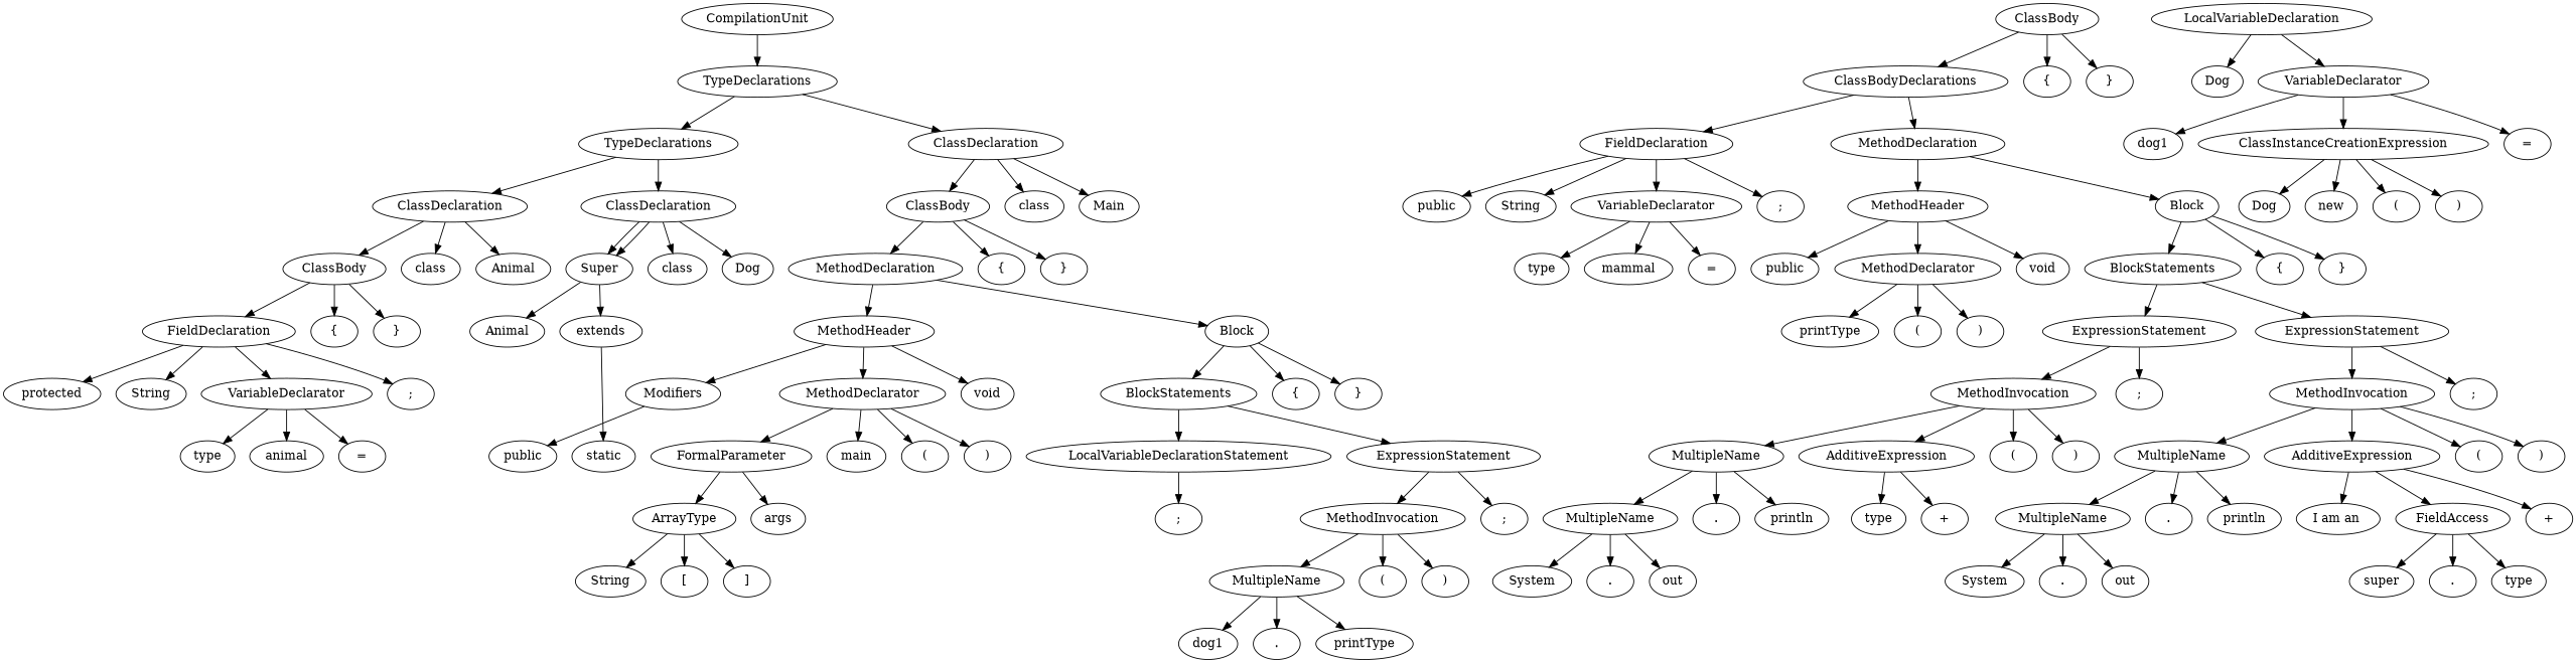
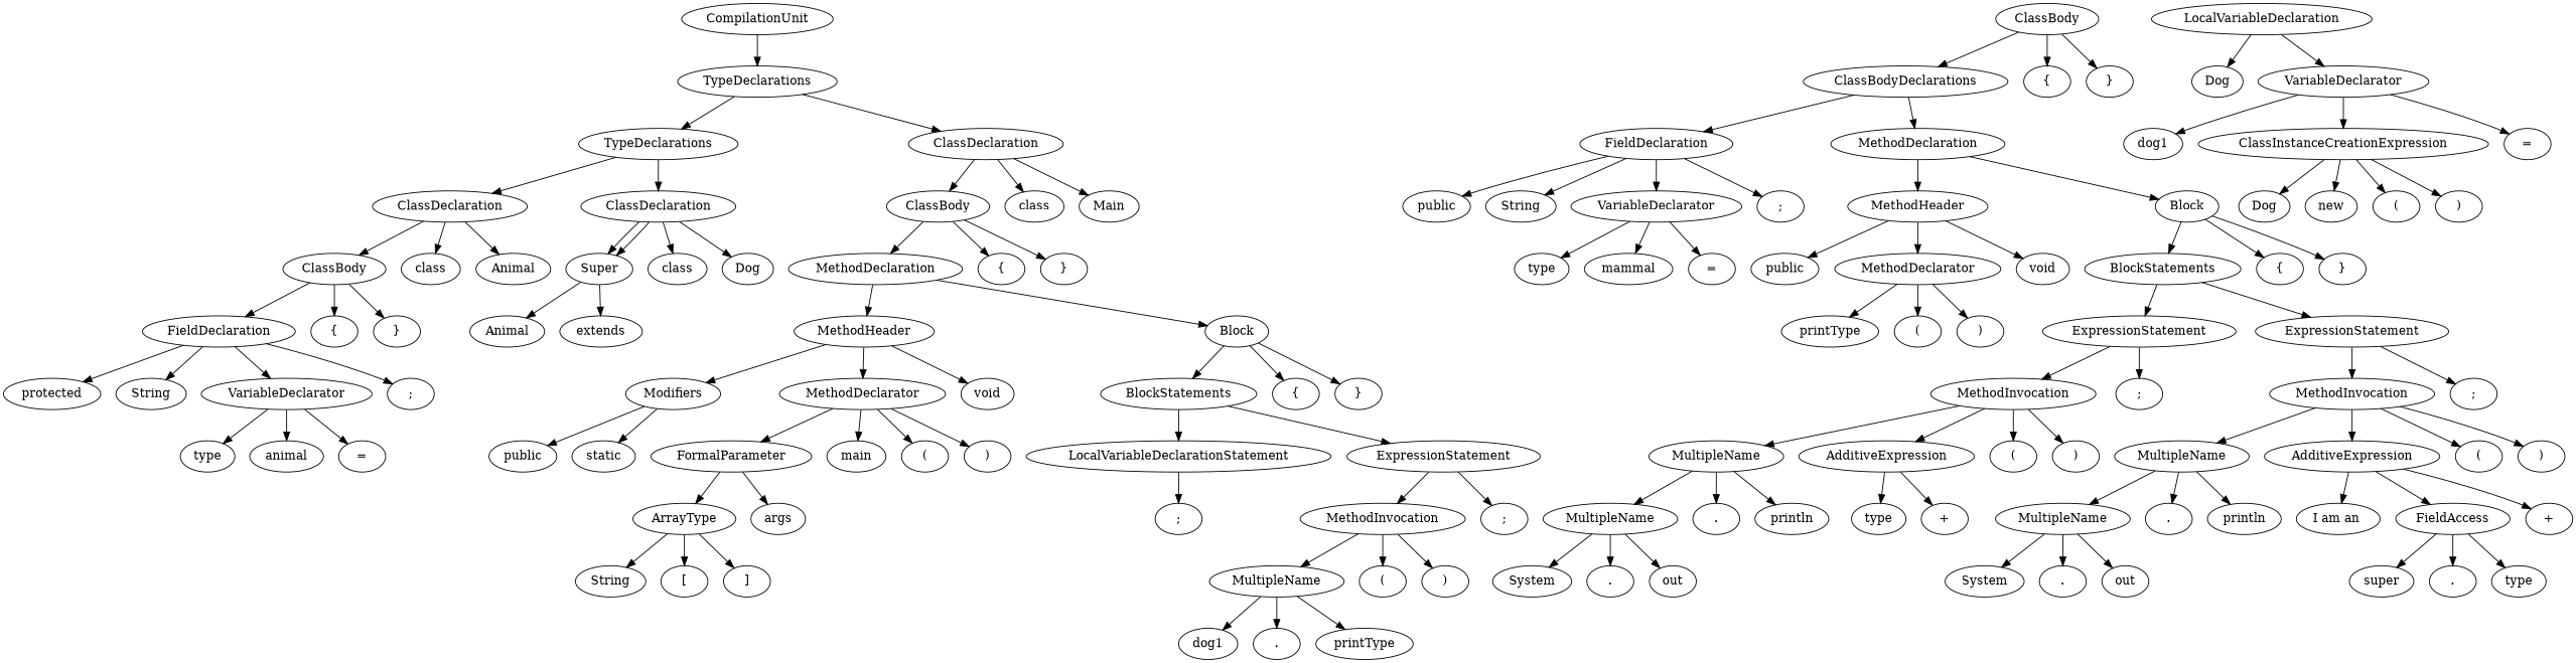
  digraph {
    ordering=out
    n1 [label=protected]
    n2 [label=String]
    n3 [label=type]
    n4 [label=animal]
    n5 [label="="]
    n6 [label=VariableDeclarator]
    n7 [label=";"]
    n8 [label=FieldDeclaration]
    n9 [label="{"]
    n10 [label="}"]
    n11 [label=ClassBody]
    n12 [label=class]
    n13 [label=Animal]
    n14 [label=ClassDeclaration]
    n15 [label=Animal]
    n16 [label=extends]
    n17 [label=Super]
    n18 [label=public]
    n19 [label=String]
    n20 [label=type]
    n21 [label=mammal]
    n22 [label="="]
    n23 [label=VariableDeclarator]
    n24 [label=";"]
    n25 [label=FieldDeclaration]
    n26 [label=public]
    n27 [label=printType]
    n28 [label="("]
    n29 [label=")"]
    n30 [label=MethodDeclarator]
    n31 [label=void]
    n32 [label=MethodHeader]
    n33 [label=System]
    n34 [label="."]
    n35 [label=out]
    n36 [label=MultipleName]
    n37 [label="."]
    n38 [label=println]
    n39 [label=MultipleName]
    n40 [label=type]
    n41 [label="+"]
    n42 [label=AdditiveExpression]
    n43 [label="("]
    n44 [label=")"]
    n45 [label=MethodInvocation]
    n46 [label=";"]
    n47 [label=ExpressionStatement]
    n48 [label=System]
    n49 [label="."]
    n50 [label=out]
    n51 [label=MultipleName]
    n52 [label="."]
    n53 [label=println]
    n54 [label=MultipleName]
    n55 [label="I am an "]
    n56 [label=super]
    n57 [label="."]
    n58 [label=type]
    n59 [label=FieldAccess]
    n60 [label="+"]
    n61 [label=AdditiveExpression]
    n62 [label="("]
    n63 [label=")"]
    n64 [label=MethodInvocation]
    n65 [label=";"]
    n66 [label=ExpressionStatement]
    n67 [label=BlockStatements]
    n68 [label="{"]
    n69 [label="}"]
    n70 [label=Block]
    n71 [label=MethodDeclaration]
    n72 [label=ClassBodyDeclarations]
    n73 [label="{"]
    n74 [label="}"]
    n75 [label=ClassBody]
    n76 [label=class]
    n77 [label=Dog]
    n78 [label=ClassDeclaration]
    n79 [label=TypeDeclarations]
    n80 [label=public]
    n81 [label=static]
    n82 [label=Modifiers]
    n83 [label=String]
    n84 [label="["]
    n85 [label="]"]
    n86 [label=ArrayType]
    n87 [label=args]
    n88 [label=FormalParameter]
    n89 [label=main]
    n90 [label="("]
    n91 [label=")"]
    n92 [label=MethodDeclarator]
    n93 [label=void]
    n94 [label=MethodHeader]
    n95 [label=Dog]
    n96 [label=dog1]
    n97 [label=Dog]
    n98 [label=new]
    n99 [label="("]
    n100 [label=")"]
    n101 [label=ClassInstanceCreationExpression]
    n102 [label="="]
    n103 [label=VariableDeclarator]
    n104 [label=LocalVariableDeclaration]
    n105 [label=";"]
    n106 [label=LocalVariableDeclarationStatement]
    n107 [label=dog1]
    n108 [label="."]
    n109 [label=printType]
    n110 [label=MultipleName]
    n111 [label="("]
    n112 [label=")"]
    n113 [label=MethodInvocation]
    n114 [label=";"]
    n115 [label=ExpressionStatement]
    n116 [label=BlockStatements]
    n117 [label="{"]
    n118 [label="}"]
    n119 [label=Block]
    n120 [label=MethodDeclaration]
    n121 [label="{"]
    n122 [label="}"]
    n123 [label=ClassBody]
    n124 [label=class]
    n125 [label=Main]
    n126 [label=ClassDeclaration]
    n127 [label=TypeDeclarations]
    n128 [label=CompilationUnit]
    n6 -> n3
    n6 -> n4
    n6 -> n5
    n8 -> n1
    n8 -> n2
    n8 -> n6
    n8 -> n7
    n11 -> n8
    n11 -> n9
    n11 -> n10
    n14 -> n11
    n14 -> n12
    n14 -> n13
    n17 -> n15
    n17 -> n16
    n23 -> n20
    n23 -> n21
    n23 -> n22
    n25 -> n18
    n25 -> n19
    n25 -> n23
    n25 -> n24
    n30 -> n27
    n30 -> n28
    n30 -> n29
    n32 -> n26
    n32 -> n30
    n32 -> n31
    n36 -> n33
    n36 -> n34
    n36 -> n35
    n39 -> n36
    n39 -> n37
    n39 -> n38
    n42 -> n40
    n42 -> n41
    n45 -> n39
    n45 -> n42
    n45 -> n43
    n45 -> n44
    n47 -> n45
    n47 -> n46
    n51 -> n48
    n51 -> n49
    n51 -> n50
    n54 -> n51
    n54 -> n52
    n54 -> n53
    n59 -> n56
    n59 -> n57
    n59 -> n58
    n61 -> n55
    n61 -> n59
    n61 -> n60
    n64 -> n54
    n64 -> n61
    n64 -> n62
    n64 -> n63
    n66 -> n64
    n66 -> n65
    n67 -> n47
    n67 -> n66
    n70 -> n67
    n70 -> n68
    n70 -> n69
    n71 -> n32
    n71 -> n70
    n72 -> n25
    n72 -> n71
    n75 -> n72
    n75 -> n73
    n75 -> n74
    n78 -> n17
    n78 -> n17
    n78 -> n76
    n78 -> n77
    n79 -> n14
    n79 -> n78
    n82 -> n80
-   n16 -> n81
+   n82 -> n81
    n86 -> n83
    n86 -> n84
    n86 -> n85
    n88 -> n86
    n88 -> n87
    n92 -> n88
    n92 -> n89
    n92 -> n90
    n92 -> n91
    n94 -> n82
    n94 -> n92
    n94 -> n93
    n101 -> n97
    n101 -> n98
    n101 -> n99
    n101 -> n100
    n103 -> n96
    n103 -> n101
    n103 -> n102
    n104 -> n95
    n104 -> n103
    n106 -> n105
    n110 -> n107
    n110 -> n108
    n110 -> n109
    n113 -> n110
    n113 -> n111
    n113 -> n112
    n115 -> n113
    n115 -> n114
    n116 -> n106
    n116 -> n115
    n119 -> n116
    n119 -> n117
    n119 -> n118
    n120 -> n94
    n120 -> n119
    n123 -> n120
    n123 -> n121
    n123 -> n122
    n126 -> n123
    n126 -> n124
    n126 -> n125
    n127 -> n79
    n127 -> n126
    n128 -> n127
  }
